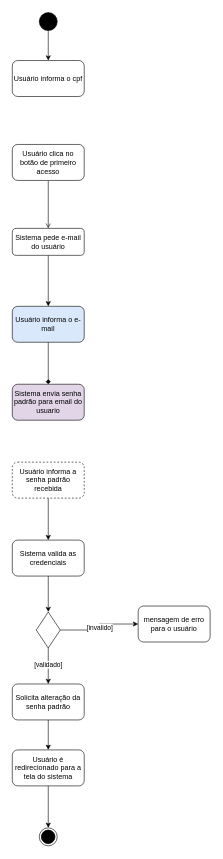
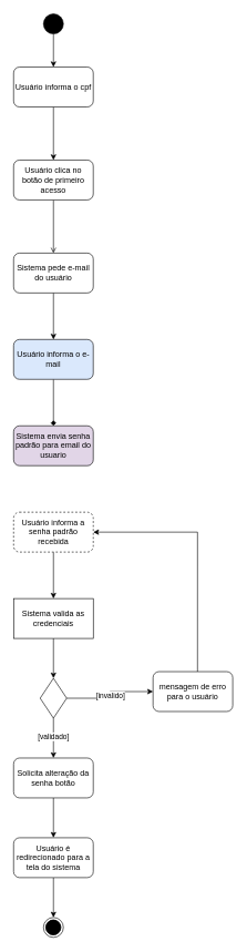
  <mxCell id="0" />
  <mxCell id="1" parent="0" />
  <mxCell id="2" style="edgeStyle=orthogonalEdgeStyle;rounded=0;orthogonalLoop=1;jettySize=auto;html=1;entryX=0.5;entryY=0;entryDx=0;entryDy=0;" edge="1" parent="1" source="3" target="5"><mxGeometry relative="1" as="geometry" /></mxCell>
  <mxCell id="3" value="" style="ellipse;whiteSpace=wrap;html=1;aspect=fixed;fillColor=#000000;" vertex="1" parent="1"><mxGeometry x="65" y="20" width="30" height="30" as="geometry" /></mxCell>
+ <mxCell id="4" value="" style="edgeStyle=orthogonalEdgeStyle;rounded=0;orthogonalLoop=1;jettySize=auto;html=1;" edge="1" parent="1" source="5" target="7"><mxGeometry relative="1" as="geometry" /></mxCell>
  <mxCell id="5" value="Usuário informa o cpf" style="rounded=1;whiteSpace=wrap;html=1;" vertex="1" parent="1"><mxGeometry x="20" y="100" width="120" height="60" as="geometry" /></mxCell>
  <mxCell id="6" value="" style="edgeStyle=orthogonalEdgeStyle;rounded=0;orthogonalLoop=1;jettySize=auto;html=1;endArrow=open;" edge="1" parent="1" source="7" target="28"><mxGeometry relative="1" as="geometry" /></mxCell>
  <mxCell id="7" value="Usuário clica no botão de primeiro acesso" style="whiteSpace=wrap;html=1;rounded=1;" vertex="1" parent="1"><mxGeometry x="20" y="240" width="120" height="60" as="geometry" /></mxCell>
  <mxCell id="8" value="Sistema envia senha padrão para email do usuario" style="whiteSpace=wrap;html=1;rounded=1;fillColor=#e1d5e7;" vertex="1" parent="1"><mxGeometry x="20" y="640" width="120" height="60" as="geometry" /></mxCell>
  <mxCell id="9" value="" style="edgeStyle=orthogonalEdgeStyle;rounded=0;orthogonalLoop=1;jettySize=auto;html=1;" edge="1" parent="1" source="10" target="12"><mxGeometry relative="1" as="geometry" /></mxCell>
  <mxCell id="10" value="Usuário informa a senha padrão recebida" style="whiteSpace=wrap;html=1;rounded=1;dashed=1;" vertex="1" parent="1"><mxGeometry x="20" y="770" width="120" height="60" as="geometry" /></mxCell>
  <mxCell id="11" value="" style="edgeStyle=orthogonalEdgeStyle;rounded=0;orthogonalLoop=1;jettySize=auto;html=1;entryX=0.5;entryY=0;entryDx=0;entryDy=0;" edge="1" parent="1" source="12" target="26"><mxGeometry relative="1" as="geometry"><mxPoint x="60" y="1120" as="targetPoint" /></mxGeometry></mxCell>
- <mxCell id="12" value="Sistema valida as credenciais" style="whiteSpace=wrap;html=1;rounded=1;" vertex="1" parent="1"><mxGeometry x="20" y="900" width="120" height="60" as="geometry" /></mxCell>
+ <mxCell id="12" value="Sistema valida as credenciais" style="whiteSpace=wrap;html=1;rounded=0;" vertex="1" parent="1"><mxGeometry x="20" y="900" width="120" height="60" as="geometry" /></mxCell>
  <mxCell id="13" value="" style="edgeStyle=orthogonalEdgeStyle;rounded=0;orthogonalLoop=1;jettySize=auto;html=1;exitX=1;exitY=0.5;exitDx=0;exitDy=0;" edge="1" parent="1" source="26" target="18"><mxGeometry relative="1" as="geometry"><mxPoint x="100" y="1160" as="sourcePoint" /></mxGeometry></mxCell>
  <mxCell id="14" value="[invalido]" style="edgeLabel;html=1;align=center;verticalAlign=middle;resizable=0;points=[];" vertex="1" connectable="0" parent="13"><mxGeometry relative="1" as="geometry"><mxPoint as="offset" /></mxGeometry></mxCell>
  <mxCell id="15" value="" style="edgeStyle=orthogonalEdgeStyle;rounded=0;orthogonalLoop=1;jettySize=auto;html=1;exitX=0.5;exitY=1;exitDx=0;exitDy=0;" edge="1" parent="1" source="26" target="20"><mxGeometry relative="1" as="geometry"><mxPoint x="60" y="1200" as="sourcePoint" /></mxGeometry></mxCell>
  <mxCell id="16" value="[validado]" style="edgeLabel;html=1;align=center;verticalAlign=middle;resizable=0;points=[];" vertex="1" connectable="0" parent="15"><mxGeometry x="-0.089" y="-1" relative="1" as="geometry"><mxPoint as="offset" /></mxGeometry></mxCell>
+ <mxCell id="17" style="edgeStyle=orthogonalEdgeStyle;rounded=0;orthogonalLoop=1;jettySize=auto;html=1;entryX=1;entryY=0.5;entryDx=0;entryDy=0;exitX=0.558;exitY=0;exitDx=0;exitDy=0;exitPerimeter=0;" edge="1" parent="1" source="18" target="10"><mxGeometry relative="1" as="geometry"><mxPoint x="350" y="1100" as="sourcePoint" /><mxPoint x="230" y="820" as="targetPoint" /></mxGeometry></mxCell>
  <mxCell id="18" value="mensagem de erro para o usuário" style="whiteSpace=wrap;html=1;rounded=1;" vertex="1" parent="1"><mxGeometry x="230" y="1010" width="120" height="60" as="geometry" /></mxCell>
  <mxCell id="19" value="" style="edgeStyle=orthogonalEdgeStyle;rounded=0;orthogonalLoop=1;jettySize=auto;html=1;" edge="1" parent="1" source="20" target="22"><mxGeometry relative="1" as="geometry" /></mxCell>
- <mxCell id="20" value="Solicita alteração da senha padrão" style="whiteSpace=wrap;html=1;rounded=1;" vertex="1" parent="1"><mxGeometry x="20" width="120" height="60" as="geometry" y="1140" /></mxCell>
+ <mxCell id="20" value="Solicita alteração da senha botão" style="whiteSpace=wrap;html=1;rounded=1;" vertex="1" parent="1"><mxGeometry x="20" width="120" height="60" as="geometry" y="1140" /></mxCell>
  <mxCell id="21" style="edgeStyle=orthogonalEdgeStyle;rounded=0;orthogonalLoop=1;jettySize=auto;html=1;entryX=0.5;entryY=0;entryDx=0;entryDy=0;" edge="1" parent="1" source="22" target="24"><mxGeometry relative="1" as="geometry" /></mxCell>
- <mxCell id="22" value="Usuário é redirecionado para a tela do sistema" style="whiteSpace=wrap;html=1;rounded=1;" vertex="1" parent="1"><mxGeometry x="20" y="1250" width="120" height="60" as="geometry" /></mxCell>
+ <mxCell id="22" value="Usuário é redirecionado para a tela do sistema" style="whiteSpace=wrap;html=1;rounded=1;" vertex="1" parent="1"><mxGeometry x="20" y="1260" width="120" height="60" as="geometry" /></mxCell>
  <mxCell id="23" value="" style="group" vertex="1" connectable="0" parent="1"><mxGeometry x="65" y="1380" width="30" height="30" as="geometry" /></mxCell>
  <mxCell id="24" value="" style="ellipse;shape=doubleEllipse;whiteSpace=wrap;html=1;aspect=fixed;fillColor=#FFFFFF;" vertex="1" parent="23"><mxGeometry width="30" height="30" as="geometry" /></mxCell>
  <mxCell id="25" value="" style="ellipse;shape=doubleEllipse;whiteSpace=wrap;html=1;aspect=fixed;fillColor=#000000;" vertex="1" parent="23"><mxGeometry x="3.5" y="3.75" width="22.5" height="22.5" as="geometry" /></mxCell>
  <mxCell id="26" value="" style="rhombus;whiteSpace=wrap;html=1;" vertex="1" parent="1"><mxGeometry x="60" y="1020" width="40" height="60" as="geometry" /></mxCell>
  <mxCell id="27" value="" style="edgeStyle=orthogonalEdgeStyle;rounded=0;orthogonalLoop=1;jettySize=auto;html=1;" edge="1" parent="1" source="28" target="30"><mxGeometry relative="1" as="geometry" /></mxCell>
- <mxCell id="28" value="Sistema pede e-mail do usuário" style="whiteSpace=wrap;html=1;rounded=1;" vertex="1" parent="1"><mxGeometry x="20" y="380" width="120" height="45" as="geometry" /></mxCell>
+ <mxCell id="28" value="Sistema pede e-mail do usuário" style="whiteSpace=wrap;html=1;rounded=1;" vertex="1" parent="1"><mxGeometry x="20" y="380" width="120" height="60" as="geometry" /></mxCell>
  <mxCell id="29" style="edgeStyle=orthogonalEdgeStyle;rounded=0;orthogonalLoop=1;jettySize=auto;html=1;exitX=0.5;exitY=1;exitDx=0;exitDy=0;entryX=0.5;entryY=0;entryDx=0;entryDy=0;endArrow=diamond;" edge="1" parent="1" source="30" target="8"><mxGeometry relative="1" as="geometry" /></mxCell>
  <mxCell id="30" value="Usuário informa o e-mail" style="whiteSpace=wrap;html=1;rounded=1;fillColor=#dae8fc;" vertex="1" parent="1"><mxGeometry x="20" y="510" width="120" height="60" as="geometry" /></mxCell>
